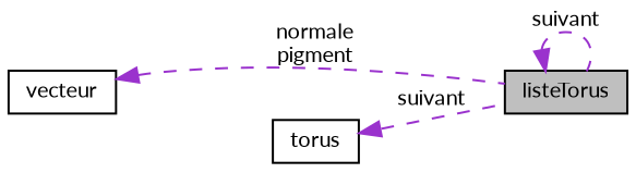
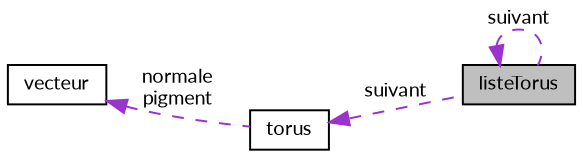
  digraph {
    fontname=Lato
    rankdir=LR
    node [color=black fillcolor=white fontname=Lato fontsize=10 shape=record style=filled]
    edge [color=darkorchid3 dir=back fontname=Lato fontsize=10 labelfontname=FreeSans labelfontsize=10 style=dashed]
    n1 [fillcolor=grey75 fontcolor=black height=0.2 label=listeTorus width=0.4]
    n2 [height=0.2 label=torus width=0.4]
    n3 [height=0.2 label=vecteur width=0.4]
    n1 -> n1 [label=suivant]
    n2 -> n1 [label=suivant]
-   n3 -> n1 [label="normale\npigment"]
+   n3 -> n2 [label="normale\npigment"]
  }
